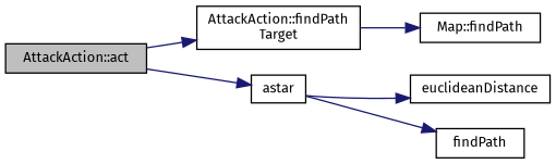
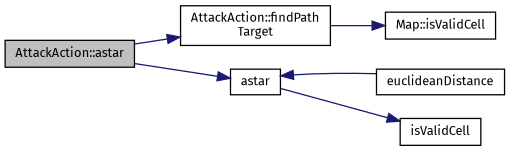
  digraph {
    fontname="Fira Sans"
    rankdir=LR
    node [color=black fillcolor=white fontname="Fira Sans" fontsize=10 shape=record style=filled]
    edge [color=midnightblue fontname="Fira Sans" fontsize=10 labelfontname=Helvetica labelfontsize=10 style=solid]
-   n1 [fillcolor=grey75 fontcolor=black height=0.2 label="AttackAction::act" width=0.4]
+   n1 [fillcolor=grey75 fontcolor=black height=0.2 label="AttackAction::astar" width=0.4]
    n2 [height=0.2 label="AttackAction::findPath\lTarget" width=0.4]
    n3 [height=0.2 label=astar width=0.4]
-   n4 [height=0.2 label="Map::findPath" width=0.4]
+   n4 [height=0.2 label="Map::isValidCell" width=0.4]
    n5 [height=0.2 label=euclideanDistance width=0.4]
-   n6 [height=0.2 label=findPath width=0.4]
+   n6 [height=0.2 label=isValidCell width=0.4]
    n1 -> n2
    n1 -> n3
    n2 -> n4
-   n3 -> n5
+   n5 -> n3
    n3 -> n6
  }
